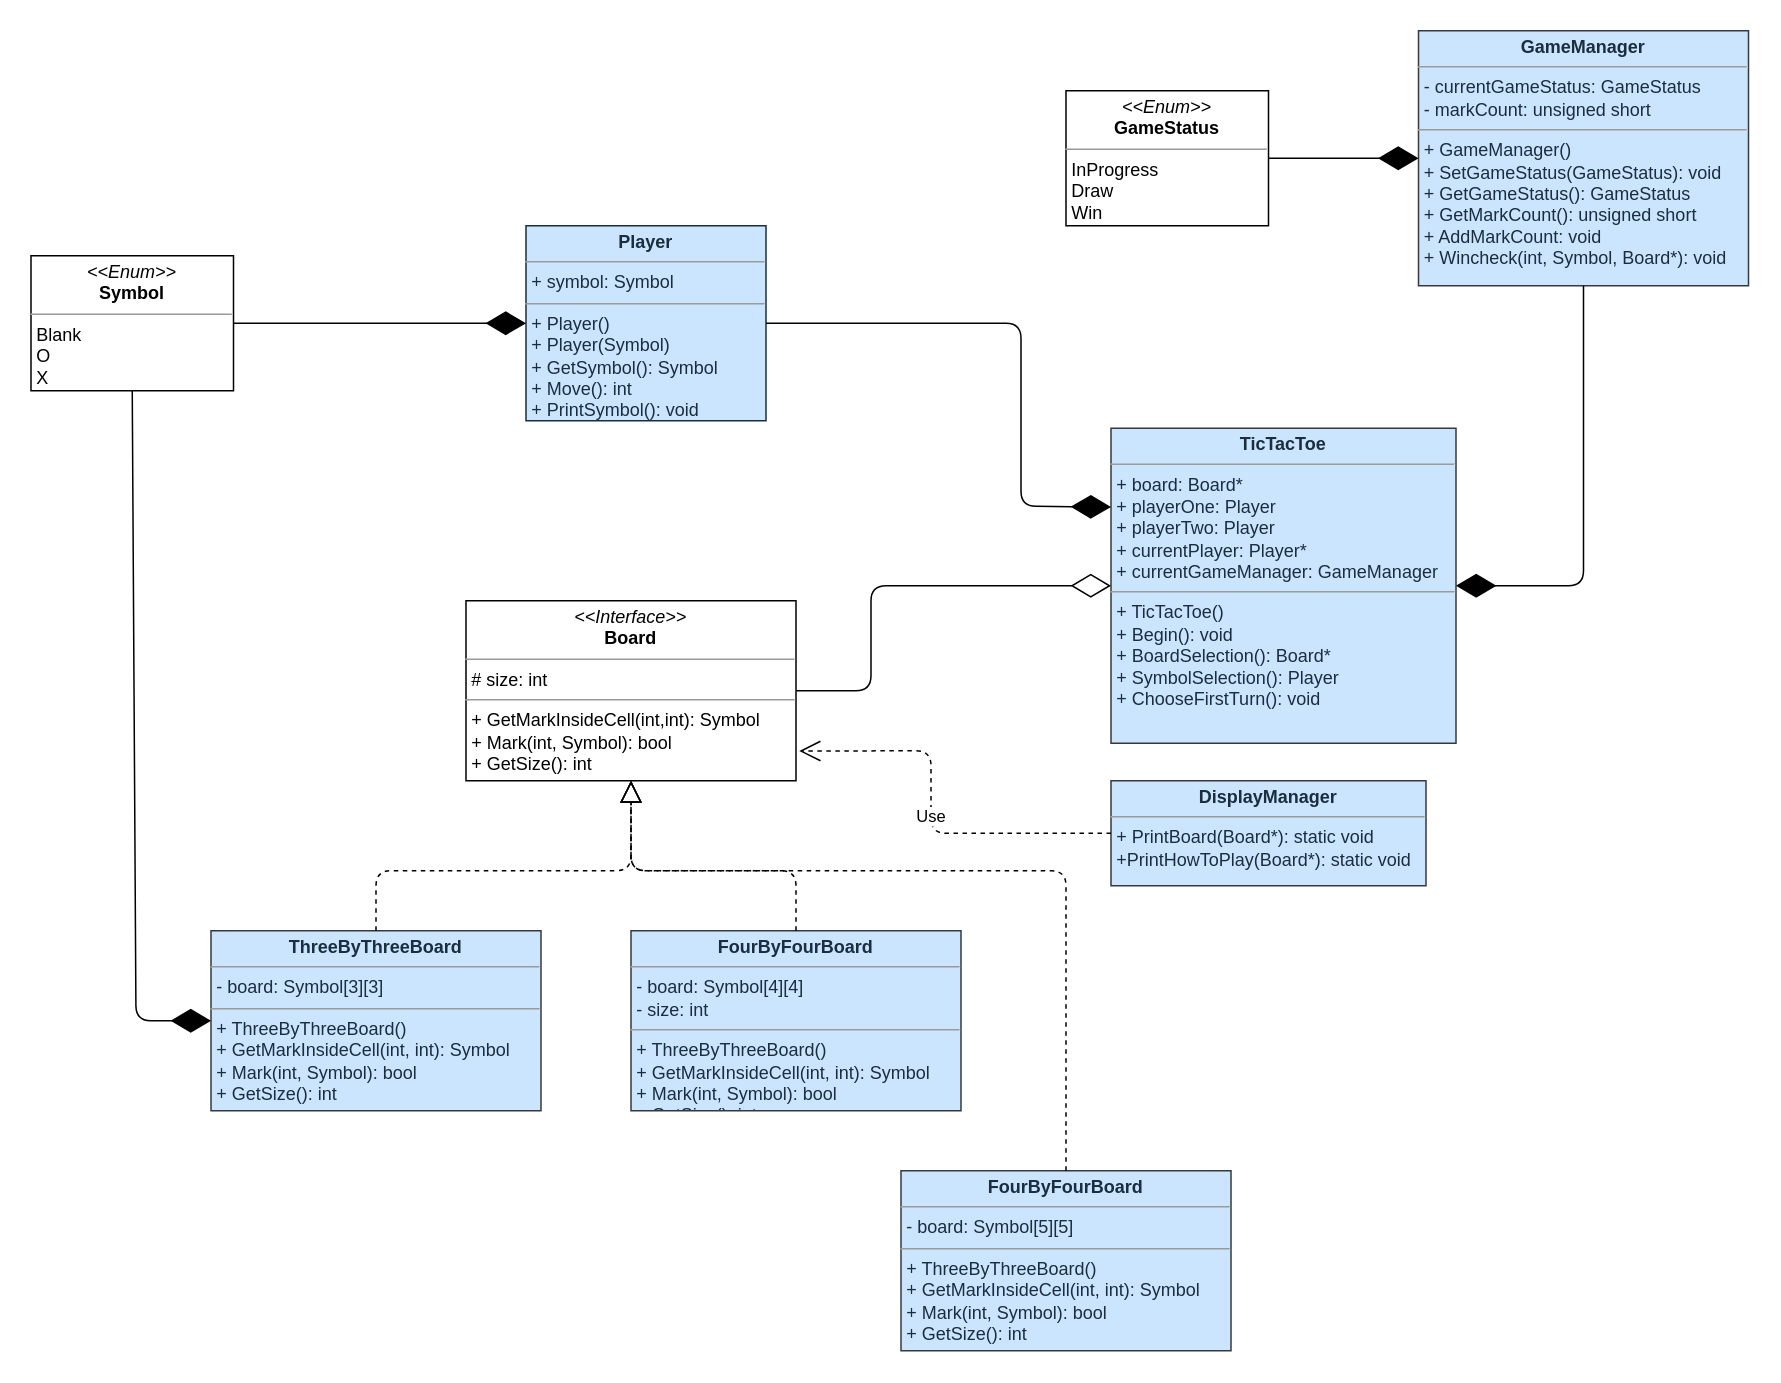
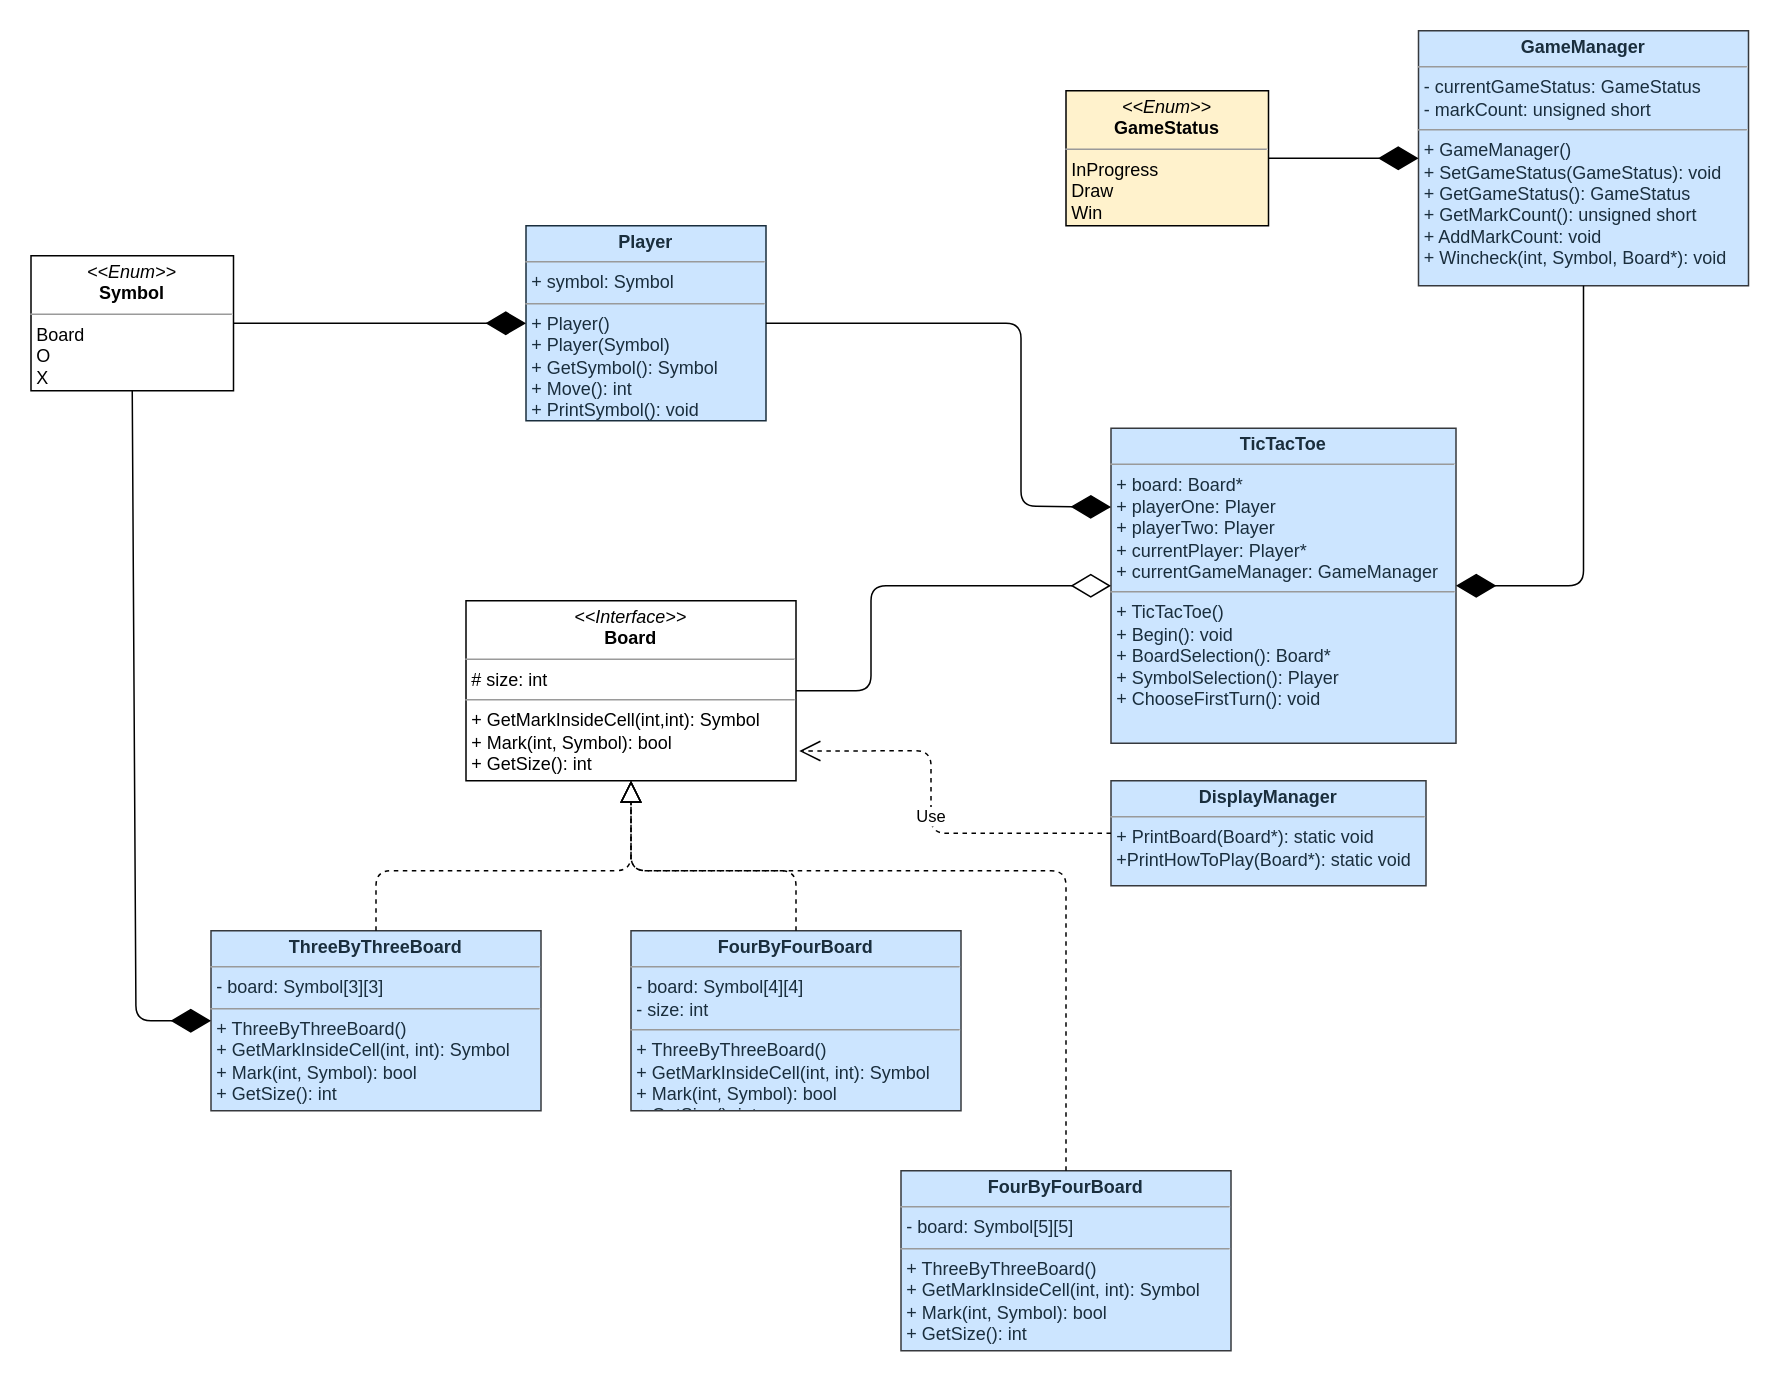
  <mxCell id="0" />
  <mxCell id="1" parent="0" />
  <mxCell id="2" value="&lt;p style=&quot;margin:0px;margin-top:4px;text-align:center;&quot;&gt;&lt;i&gt;&amp;lt;&amp;lt;Interface&amp;gt;&amp;gt;&lt;/i&gt;&lt;br&gt;&lt;b&gt;Board&lt;/b&gt;&lt;/p&gt;&lt;hr size=&quot;1&quot;&gt;&lt;p style=&quot;margin:0px;margin-left:4px;&quot;&gt;# size: int&lt;br&gt;&lt;/p&gt;&lt;hr size=&quot;1&quot;&gt;&lt;p style=&quot;margin:0px;margin-left:4px;&quot;&gt;+ GetMarkInsideCell(int,int): Symbol&lt;br&gt;+ Mark(int, Symbol): bool&lt;/p&gt;&lt;p style=&quot;margin:0px;margin-left:4px;&quot;&gt;+ GetSize(): int&lt;/p&gt;" style="verticalAlign=top;align=left;overflow=fill;fontSize=12;fontFamily=Helvetica;html=1;" parent="1" vertex="1"><mxGeometry x="310" y="400" width="220" height="120" as="geometry" /></mxCell>
  <mxCell id="3" value="&lt;p style=&quot;margin:0px;margin-top:4px;text-align:center;&quot;&gt;&lt;b&gt;ThreeByThreeBoard&lt;/b&gt;&lt;/p&gt;&lt;hr size=&quot;1&quot;&gt;&lt;p style=&quot;margin:0px;margin-left:4px;&quot;&gt;- board: Symbol[3][3]&lt;/p&gt;&lt;hr size=&quot;1&quot;&gt;&lt;p style=&quot;margin:0px;margin-left:4px;&quot;&gt;+ ThreeByThreeBoard()&lt;/p&gt;&lt;p style=&quot;margin:0px;margin-left:4px;&quot;&gt;+ GetMarkInsideCell(int, int): Symbol&lt;/p&gt;&lt;p style=&quot;margin:0px;margin-left:4px;&quot;&gt;+ Mark(int, Symbol): bool&lt;/p&gt;&lt;p style=&quot;margin:0px;margin-left:4px;&quot;&gt;+ GetSize(): int&lt;/p&gt;" style="verticalAlign=top;align=left;overflow=fill;fontSize=12;fontFamily=Helvetica;html=1;fillColor=#cce5ff;strokeColor=#36393d;fontColor=#1A2E3D;" parent="1" vertex="1"><mxGeometry x="140" y="620" width="220" height="120" as="geometry" /></mxCell>
  <mxCell id="4" value="&lt;p style=&quot;margin:0px;margin-top:4px;text-align:center;&quot;&gt;&lt;b&gt;DisplayManager&lt;/b&gt;&lt;/p&gt;&lt;hr size=&quot;1&quot;&gt;&lt;p style=&quot;margin:0px;margin-left:4px;&quot;&gt;+ PrintBoard(Board*): static void&lt;/p&gt;&lt;p style=&quot;margin:0px;margin-left:4px;&quot;&gt;+PrintHowToPlay(Board*): static void&lt;/p&gt;" style="verticalAlign=top;align=left;overflow=fill;fontSize=12;fontFamily=Helvetica;html=1;fillColor=#cce5ff;strokeColor=#36393d;fontColor=#1A2E3D;" parent="1" vertex="1"><mxGeometry x="740" y="520" width="210" height="70" as="geometry" /></mxCell>
  <mxCell id="5" value="&lt;p style=&quot;margin:0px;margin-top:4px;text-align:center;&quot;&gt;&lt;b&gt;GameManager&lt;/b&gt;&lt;/p&gt;&lt;hr size=&quot;1&quot;&gt;&lt;p style=&quot;margin:0px;margin-left:4px;&quot;&gt;- currentGameStatus: GameStatus&lt;/p&gt;&lt;p style=&quot;margin:0px;margin-left:4px;&quot;&gt;- markCount: unsigned short&lt;/p&gt;&lt;hr size=&quot;1&quot;&gt;&lt;p style=&quot;margin:0px;margin-left:4px;&quot;&gt;+ GameManager()&lt;/p&gt;&lt;p style=&quot;margin:0px;margin-left:4px;&quot;&gt;+ SetGameStatus(GameStatus): void&lt;/p&gt;&lt;p style=&quot;margin:0px;margin-left:4px;&quot;&gt;+ GetGameStatus(): GameStatus&lt;/p&gt;&lt;p style=&quot;margin:0px;margin-left:4px;&quot;&gt;+ GetMarkCount(): unsigned short&lt;/p&gt;&lt;p style=&quot;margin:0px;margin-left:4px;&quot;&gt;+ AddMarkCount: void&lt;/p&gt;&lt;p style=&quot;margin:0px;margin-left:4px;&quot;&gt;+ Wincheck(int, Symbol, Board*): void&lt;/p&gt;" style="verticalAlign=top;align=left;overflow=fill;fontSize=12;fontFamily=Helvetica;html=1;fillColor=#cce5ff;strokeColor=#36393d;fontColor=#1A2E3D;" parent="1" vertex="1"><mxGeometry x="945" y="20" width="220" height="170" as="geometry" /></mxCell>
  <mxCell id="6" value="&lt;p style=&quot;margin:0px;margin-top:4px;text-align:center;&quot;&gt;&lt;b&gt;&lt;font color=&quot;#1a2e3d&quot;&gt;Player&lt;/font&gt;&lt;/b&gt;&lt;/p&gt;&lt;hr size=&quot;1&quot;&gt;&lt;p style=&quot;margin:0px;margin-left:4px;&quot;&gt;&lt;font color=&quot;#1a2e3d&quot;&gt;+ symbol: Symbol&lt;/font&gt;&lt;/p&gt;&lt;hr size=&quot;1&quot;&gt;&lt;p style=&quot;margin:0px;margin-left:4px;&quot;&gt;&lt;font color=&quot;#1a2e3d&quot;&gt;+ Player()&lt;/font&gt;&lt;/p&gt;&lt;p style=&quot;margin:0px;margin-left:4px;&quot;&gt;&lt;font color=&quot;#1a2e3d&quot;&gt;+ Player(Symbol)&lt;/font&gt;&lt;/p&gt;&lt;p style=&quot;margin:0px;margin-left:4px;&quot;&gt;&lt;font color=&quot;#1a2e3d&quot;&gt;+ GetSymbol(): Symbol&lt;/font&gt;&lt;/p&gt;&lt;p style=&quot;margin:0px;margin-left:4px;&quot;&gt;&lt;font color=&quot;#1a2e3d&quot;&gt;+ Move(): int&lt;/font&gt;&lt;/p&gt;&lt;p style=&quot;margin:0px;margin-left:4px;&quot;&gt;&lt;font color=&quot;#1a2e3d&quot;&gt;+ PrintSymbol(): void&lt;/font&gt;&lt;/p&gt;" style="verticalAlign=top;align=left;overflow=fill;fontSize=12;fontFamily=Helvetica;html=1;fillColor=#cce5ff;strokeColor=#1A2E3D;" parent="1" vertex="1"><mxGeometry x="350" y="150" width="160" height="130" as="geometry" /></mxCell>
- <mxCell id="7" value="&lt;p style=&quot;margin:0px;margin-top:4px;text-align:center;&quot;&gt;&lt;i&gt;&amp;lt;&amp;lt;Enum&amp;gt;&amp;gt;&lt;/i&gt;&lt;br&gt;&lt;b&gt;GameStatus&lt;/b&gt;&lt;/p&gt;&lt;hr size=&quot;1&quot;&gt;&lt;p style=&quot;margin:0px;margin-left:4px;&quot;&gt;InProgress&lt;/p&gt;&lt;p style=&quot;margin:0px;margin-left:4px;&quot;&gt;Draw&lt;/p&gt;&lt;p style=&quot;margin:0px;margin-left:4px;&quot;&gt;Win&lt;/p&gt;" style="verticalAlign=top;align=left;overflow=fill;fontSize=12;fontFamily=Helvetica;html=1;" parent="1" vertex="1"><mxGeometry x="710" y="60" width="135" height="90" as="geometry" /></mxCell>
- <mxCell id="8" value="&lt;p style=&quot;margin:0px;margin-top:4px;text-align:center;&quot;&gt;&lt;i&gt;&amp;lt;&amp;lt;Enum&amp;gt;&amp;gt;&lt;/i&gt;&lt;br&gt;&lt;b&gt;Symbol&lt;/b&gt;&lt;/p&gt;&lt;hr size=&quot;1&quot;&gt;&lt;p style=&quot;margin:0px;margin-left:4px;&quot;&gt;Blank&lt;/p&gt;&lt;p style=&quot;margin:0px;margin-left:4px;&quot;&gt;O&lt;/p&gt;&lt;p style=&quot;margin:0px;margin-left:4px;&quot;&gt;X&lt;/p&gt;" style="verticalAlign=top;align=left;overflow=fill;fontSize=12;fontFamily=Helvetica;html=1;" parent="1" vertex="1"><mxGeometry x="20" y="170" width="135" height="90" as="geometry" /></mxCell>
+ <mxCell id="7" value="&lt;p style=&quot;margin:0px;margin-top:4px;text-align:center;&quot;&gt;&lt;i&gt;&amp;lt;&amp;lt;Enum&amp;gt;&amp;gt;&lt;/i&gt;&lt;br&gt;&lt;b&gt;GameStatus&lt;/b&gt;&lt;/p&gt;&lt;hr size=&quot;1&quot;&gt;&lt;p style=&quot;margin:0px;margin-left:4px;&quot;&gt;InProgress&lt;/p&gt;&lt;p style=&quot;margin:0px;margin-left:4px;&quot;&gt;Draw&lt;/p&gt;&lt;p style=&quot;margin:0px;margin-left:4px;&quot;&gt;Win&lt;/p&gt;" style="verticalAlign=top;align=left;overflow=fill;fontSize=12;fontFamily=Helvetica;html=1;fillColor=#fff2cc;" parent="1" vertex="1"><mxGeometry x="710" y="60" width="135" height="90" as="geometry" /></mxCell>
+ <mxCell id="8" value="&lt;p style=&quot;margin:0px;margin-top:4px;text-align:center;&quot;&gt;&lt;i&gt;&amp;lt;&amp;lt;Enum&amp;gt;&amp;gt;&lt;/i&gt;&lt;br&gt;&lt;b&gt;Symbol&lt;/b&gt;&lt;/p&gt;&lt;hr size=&quot;1&quot;&gt;&lt;p style=&quot;margin:0px;margin-left:4px;&quot;&gt;Board&lt;/p&gt;&lt;p style=&quot;margin:0px;margin-left:4px;&quot;&gt;O&lt;/p&gt;&lt;p style=&quot;margin:0px;margin-left:4px;&quot;&gt;X&lt;/p&gt;" style="verticalAlign=top;align=left;overflow=fill;fontSize=12;fontFamily=Helvetica;html=1;" parent="1" vertex="1"><mxGeometry x="20" y="170" width="135" height="90" as="geometry" /></mxCell>
  <mxCell id="9" value="" style="endArrow=block;dashed=1;endFill=0;endSize=12;html=1;exitX=0.5;exitY=0;exitDx=0;exitDy=0;entryX=0.5;entryY=1;entryDx=0;entryDy=0;" parent="1" source="3" target="2" edge="1"><mxGeometry width="160" relative="1" as="geometry"><mxPoint x="350" y="440" as="sourcePoint" /><mxPoint x="510" y="440" as="targetPoint" /><Array as="points"><mxPoint x="250" y="580" /><mxPoint x="420" y="580" /></Array></mxGeometry></mxCell>
  <mxCell id="10" value="&lt;p style=&quot;margin:0px;margin-top:4px;text-align:center;&quot;&gt;&lt;b&gt;TicTacToe&lt;/b&gt;&lt;/p&gt;&lt;hr size=&quot;1&quot;&gt;&lt;p style=&quot;margin:0px;margin-left:4px;&quot;&gt;+ board: Board*&lt;/p&gt;&lt;p style=&quot;margin:0px;margin-left:4px;&quot;&gt;+ playerOne: Player&lt;/p&gt;&lt;p style=&quot;margin:0px;margin-left:4px;&quot;&gt;+ playerTwo: Player&lt;/p&gt;&lt;p style=&quot;margin:0px;margin-left:4px;&quot;&gt;+ currentPlayer: Player*&lt;/p&gt;&lt;p style=&quot;margin:0px;margin-left:4px;&quot;&gt;+ currentGameManager: GameManager&lt;/p&gt;&lt;hr size=&quot;1&quot;&gt;&lt;p style=&quot;margin:0px;margin-left:4px;&quot;&gt;+ TicTacToe()&lt;/p&gt;&lt;p style=&quot;margin:0px;margin-left:4px;&quot;&gt;+ Begin(): void&lt;/p&gt;&lt;p style=&quot;margin:0px;margin-left:4px;&quot;&gt;+ BoardSelection(): Board*&lt;/p&gt;&lt;p style=&quot;margin:0px;margin-left:4px;&quot;&gt;+ SymbolSelection(): Player&lt;/p&gt;&lt;p style=&quot;margin:0px;margin-left:4px;&quot;&gt;+ ChooseFirstTurn(): void&lt;/p&gt;" style="verticalAlign=top;align=left;overflow=fill;fontSize=12;fontFamily=Helvetica;html=1;fillColor=#cce5ff;strokeColor=#36393d;fontColor=#1A2E3D;" parent="1" vertex="1"><mxGeometry x="740" y="285" width="230" height="210" as="geometry" /></mxCell>
  <mxCell id="11" value="" style="endArrow=diamondThin;endFill=1;endSize=24;html=1;exitX=1;exitY=0.5;exitDx=0;exitDy=0;entryX=0;entryY=0.5;entryDx=0;entryDy=0;" parent="1" source="8" target="6" edge="1"><mxGeometry width="160" relative="1" as="geometry"><mxPoint x="300" y="260" as="sourcePoint" /><mxPoint x="460" y="260" as="targetPoint" /></mxGeometry></mxCell>
  <mxCell id="12" value="" style="endArrow=diamondThin;endFill=0;endSize=24;html=1;exitX=1;exitY=0.5;exitDx=0;exitDy=0;entryX=0;entryY=0.5;entryDx=0;entryDy=0;" parent="1" source="2" target="10" edge="1"><mxGeometry width="160" relative="1" as="geometry"><mxPoint x="580" y="410" as="sourcePoint" /><mxPoint x="740" y="410" as="targetPoint" /><Array as="points"><mxPoint x="580" y="460" /><mxPoint x="580" y="390" /></Array></mxGeometry></mxCell>
  <mxCell id="13" value="" style="endArrow=diamondThin;endFill=1;endSize=24;html=1;exitX=1;exitY=0.5;exitDx=0;exitDy=0;entryX=0;entryY=0.25;entryDx=0;entryDy=0;" parent="1" source="6" target="10" edge="1"><mxGeometry width="160" relative="1" as="geometry"><mxPoint x="400" y="500" as="sourcePoint" /><mxPoint x="680" y="220" as="targetPoint" /><Array as="points"><mxPoint x="680" y="215" /><mxPoint x="680" y="337" /></Array></mxGeometry></mxCell>
  <mxCell id="14" value="" style="endArrow=diamondThin;endFill=1;endSize=24;html=1;exitX=1;exitY=0.5;exitDx=0;exitDy=0;entryX=0;entryY=0.5;entryDx=0;entryDy=0;" parent="1" source="7" target="5" edge="1"><mxGeometry width="160" relative="1" as="geometry"><mxPoint x="810" y="180" as="sourcePoint" /><mxPoint x="970" y="180" as="targetPoint" /></mxGeometry></mxCell>
  <mxCell id="15" value="" style="endArrow=diamondThin;endFill=1;endSize=24;html=1;exitX=0.5;exitY=1;exitDx=0;exitDy=0;entryX=1;entryY=0.5;entryDx=0;entryDy=0;" parent="1" source="5" target="10" edge="1"><mxGeometry width="160" relative="1" as="geometry"><mxPoint x="930" y="240" as="sourcePoint" /><mxPoint x="1055" y="400" as="targetPoint" /><Array as="points"><mxPoint x="1055" y="390" /></Array></mxGeometry></mxCell>
  <mxCell id="16" value="&lt;p style=&quot;margin:0px;margin-top:4px;text-align:center;&quot;&gt;&lt;b&gt;FourByFourBoard&lt;/b&gt;&lt;/p&gt;&lt;hr size=&quot;1&quot;&gt;&lt;p style=&quot;margin:0px;margin-left:4px;&quot;&gt;- board: Symbol[4][4]&lt;/p&gt;&lt;p style=&quot;margin:0px;margin-left:4px;&quot;&gt;- size: int&lt;/p&gt;&lt;hr size=&quot;1&quot;&gt;&lt;p style=&quot;margin:0px;margin-left:4px;&quot;&gt;+ ThreeByThreeBoard()&lt;/p&gt;&lt;p style=&quot;margin:0px;margin-left:4px;&quot;&gt;+ GetMarkInsideCell(int, int): Symbol&lt;/p&gt;&lt;p style=&quot;margin:0px;margin-left:4px;&quot;&gt;+ Mark(int, Symbol): bool&lt;/p&gt;&lt;p style=&quot;margin:0px;margin-left:4px;&quot;&gt;+ GetSize(): int&lt;/p&gt;" style="verticalAlign=top;align=left;overflow=fill;fontSize=12;fontFamily=Helvetica;html=1;fillColor=#cce5ff;strokeColor=#36393d;fontColor=#1A2E3D;" parent="1" vertex="1"><mxGeometry x="420" y="620" width="220" height="120" as="geometry" /></mxCell>
  <mxCell id="17" value="" style="endArrow=diamondThin;endFill=1;endSize=24;html=1;exitX=0.5;exitY=1;exitDx=0;exitDy=0;entryX=0;entryY=0.5;entryDx=0;entryDy=0;" parent="1" source="8" target="3" edge="1"><mxGeometry width="160" relative="1" as="geometry"><mxPoint x="80" y="430" as="sourcePoint" /><mxPoint x="100" y="690" as="targetPoint" /><Array as="points"><mxPoint x="90" y="680" /></Array></mxGeometry></mxCell>
  <mxCell id="18" value="" style="endArrow=block;dashed=1;endFill=0;endSize=12;html=1;exitX=0.5;exitY=0;exitDx=0;exitDy=0;entryX=0.5;entryY=1;entryDx=0;entryDy=0;" parent="1" source="16" target="2" edge="1"><mxGeometry width="160" relative="1" as="geometry"><mxPoint x="300" y="750" as="sourcePoint" /><mxPoint x="460" y="750" as="targetPoint" /><Array as="points"><mxPoint x="530" y="580" /><mxPoint x="420" y="580" /></Array></mxGeometry></mxCell>
  <mxCell id="19" value="Use" style="endArrow=open;endSize=12;dashed=1;html=1;exitX=0;exitY=0.5;exitDx=0;exitDy=0;entryX=1.01;entryY=0.835;entryDx=0;entryDy=0;entryPerimeter=0;" parent="1" source="4" target="2" edge="1"><mxGeometry width="160" relative="1" as="geometry"><mxPoint x="700" y="550" as="sourcePoint" /><mxPoint x="550" y="530" as="targetPoint" /><Array as="points"><mxPoint x="620" y="555" /><mxPoint x="620" y="500" /></Array></mxGeometry></mxCell>
  <mxCell id="20" value="&lt;p style=&quot;margin:0px;margin-top:4px;text-align:center;&quot;&gt;&lt;b&gt;FourByFourBoard&lt;/b&gt;&lt;/p&gt;&lt;hr size=&quot;1&quot;&gt;&lt;p style=&quot;margin:0px;margin-left:4px;&quot;&gt;- board: Symbol[5][5]&lt;/p&gt;&lt;hr size=&quot;1&quot;&gt;&lt;p style=&quot;margin:0px;margin-left:4px;&quot;&gt;+ ThreeByThreeBoard()&lt;/p&gt;&lt;p style=&quot;margin:0px;margin-left:4px;&quot;&gt;+ GetMarkInsideCell(int, int): Symbol&lt;/p&gt;&lt;p style=&quot;margin:0px;margin-left:4px;&quot;&gt;+ Mark(int, Symbol): bool&lt;/p&gt;&lt;p style=&quot;margin:0px;margin-left:4px;&quot;&gt;+ GetSize(): int&lt;/p&gt;" style="verticalAlign=top;align=left;overflow=fill;fontSize=12;fontFamily=Helvetica;html=1;fillColor=#cce5ff;strokeColor=#36393d;fontColor=#1A2E3D;" vertex="1" parent="1"><mxGeometry x="600" y="780" width="220" height="120" as="geometry" /></mxCell>
  <mxCell id="21" value="" style="endArrow=block;dashed=1;endFill=0;endSize=12;html=1;exitX=0.5;exitY=0;exitDx=0;exitDy=0;entryX=0.5;entryY=1;entryDx=0;entryDy=0;" edge="1" parent="1" source="20" target="2"><mxGeometry width="160" relative="1" as="geometry"><mxPoint x="660" y="679.47" as="sourcePoint" /><mxPoint x="820" y="679.47" as="targetPoint" /><Array as="points"><mxPoint x="710" y="580" /><mxPoint x="420" y="580" /></Array></mxGeometry></mxCell>
